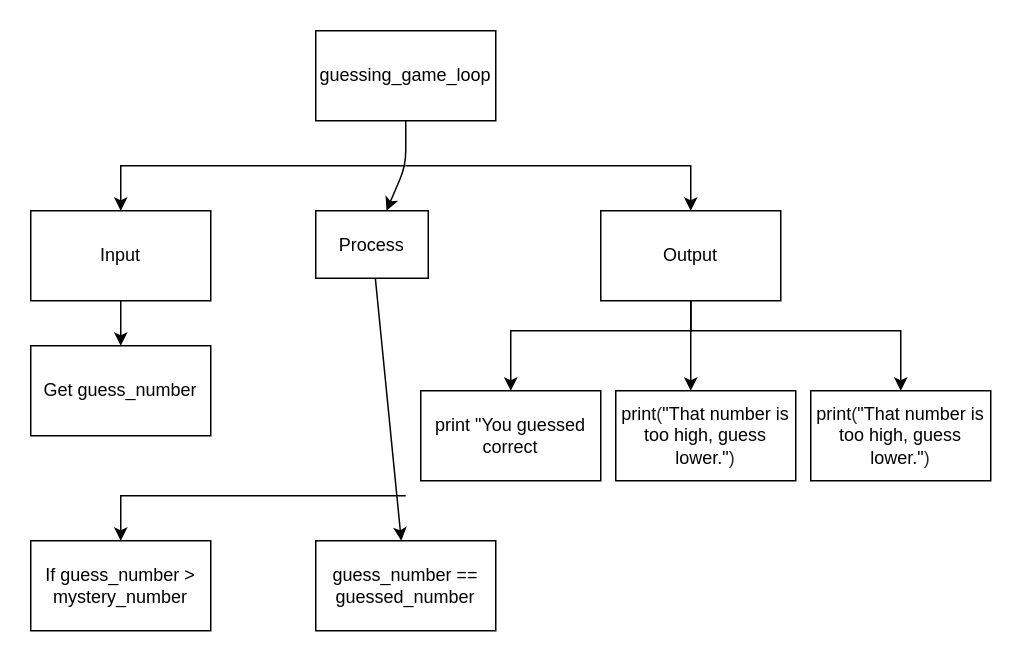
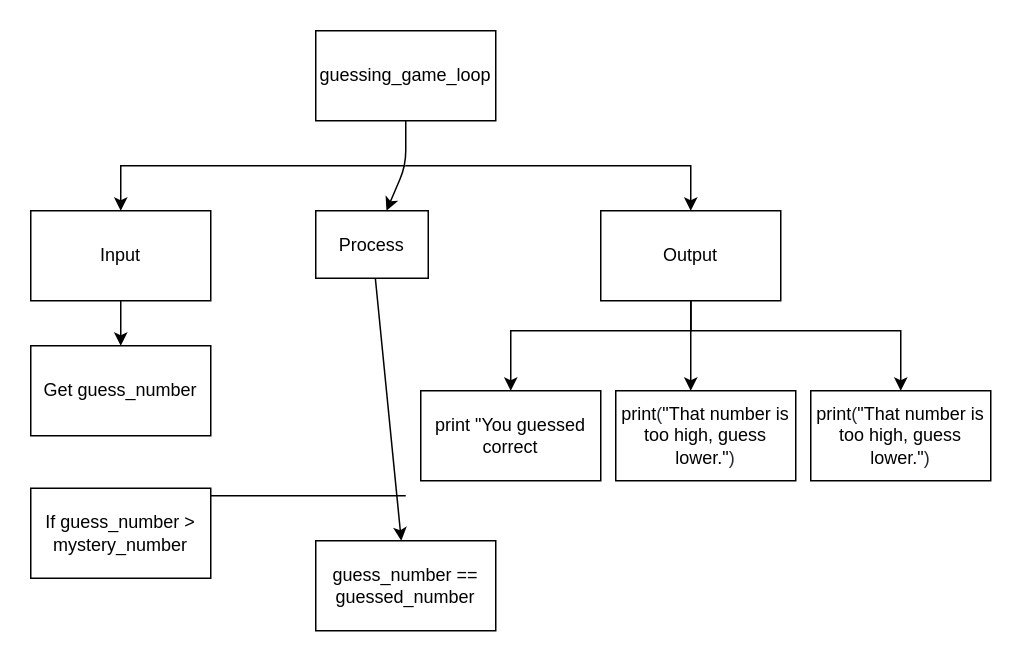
  <mxCell id="0" />
  <mxCell id="1" parent="0" />
  <mxCell id="2" style="edgeStyle=none;html=1;exitX=0.5;exitY=1;exitDx=0;exitDy=0;" parent="1" source="5" target="10" edge="1"><mxGeometry relative="1" as="geometry"><Array as="points"><mxPoint x="270" y="110" /></Array></mxGeometry></mxCell>
  <mxCell id="3" style="edgeStyle=none;html=1;entryX=0.5;entryY=0;entryDx=0;entryDy=0;rounded=0;" parent="1" target="14" edge="1"><mxGeometry relative="1" as="geometry"><mxPoint x="270" y="110" as="sourcePoint" /><Array as="points"><mxPoint x="460" y="110" /></Array></mxGeometry></mxCell>
  <mxCell id="4" style="edgeStyle=none;rounded=0;html=1;entryX=0.5;entryY=0;entryDx=0;entryDy=0;" parent="1" target="7" edge="1"><mxGeometry relative="1" as="geometry"><mxPoint x="270" y="110" as="sourcePoint" /><Array as="points"><mxPoint x="80" y="110" /></Array></mxGeometry></mxCell>
  <mxCell id="5" value="guessing_game_loop" style="rounded=0;whiteSpace=wrap;html=1;" parent="1" vertex="1"><mxGeometry x="210" y="20" width="120" height="60" as="geometry" /></mxCell>
  <mxCell id="6" style="edgeStyle=none;rounded=0;html=1;" parent="1" source="7" target="15" edge="1"><mxGeometry relative="1" as="geometry" /></mxCell>
  <mxCell id="7" value="Input" style="rounded=0;whiteSpace=wrap;html=1;" parent="1" vertex="1"><mxGeometry x="20" y="140" width="120" height="60" as="geometry" /></mxCell>
  <mxCell id="8" style="edgeStyle=none;rounded=0;html=1;" parent="1" source="10" target="17" edge="1"><mxGeometry relative="1" as="geometry" /></mxCell>
  <mxCell id="9" style="edgeStyle=none;rounded=0;html=1;entryX=0.5;entryY=0;entryDx=0;entryDy=0;" parent="1" target="18" edge="1"><mxGeometry relative="1" as="geometry"><mxPoint x="270" y="330" as="sourcePoint" /><Array as="points"><mxPoint x="80" y="330" /></Array></mxGeometry></mxCell>
  <mxCell id="10" value="Process" style="rounded=0;whiteSpace=wrap;html=1;" parent="1" vertex="1"><mxGeometry x="210" y="140" width="75" height="45" as="geometry" /></mxCell>
  <mxCell id="11" style="edgeStyle=none;rounded=0;html=1;" parent="1" source="14" edge="1"><mxGeometry relative="1" as="geometry"><mxPoint x="460" y="260" as="targetPoint" /></mxGeometry></mxCell>
  <mxCell id="12" style="edgeStyle=none;html=1;entryX=0.5;entryY=0;entryDx=0;entryDy=0;rounded=0;" edge="1" parent="1" source="14" target="19"><mxGeometry relative="1" as="geometry"><Array as="points"><mxPoint x="460" y="220" /><mxPoint x="340" y="220" /></Array></mxGeometry></mxCell>
  <mxCell id="13" style="edgeStyle=none;rounded=0;html=1;entryX=0.5;entryY=0;entryDx=0;entryDy=0;exitX=0.5;exitY=1;exitDx=0;exitDy=0;" edge="1" parent="1" source="14" target="20"><mxGeometry relative="1" as="geometry"><Array as="points"><mxPoint x="460" y="220" /><mxPoint x="600" y="220" /></Array></mxGeometry></mxCell>
  <mxCell id="14" value="Output" style="rounded=0;whiteSpace=wrap;html=1;" parent="1" vertex="1"><mxGeometry x="400" y="140" width="120" height="60" as="geometry" /></mxCell>
  <mxCell id="15" value="Get guess_number" style="rounded=0;whiteSpace=wrap;html=1;" parent="1" vertex="1"><mxGeometry x="20" y="230" width="120" height="60" as="geometry" /></mxCell>
  <mxCell id="16" value="&lt;span class=&quot;pl-en&quot; style=&quot;text-align: left ; box-sizing: border-box ; background-color: rgb(255 , 255 , 255)&quot;&gt;&lt;span class=&quot;pl-token&quot; style=&quot;box-sizing: border-box&quot;&gt;print&lt;/span&gt;&lt;/span&gt;&lt;span style=&quot;text-align: left ; color: rgb(36 , 41 , 47) ; background-color: rgb(255 , 255 , 255)&quot;&gt;(&lt;/span&gt;&lt;span class=&quot;pl-s&quot; style=&quot;text-align: left ; box-sizing: border-box ; background-color: rgb(255 , 255 , 255)&quot;&gt;&quot;That number is too high, guess lower.&quot;&lt;/span&gt;&lt;span style=&quot;text-align: left ; color: rgb(36 , 41 , 47) ; background-color: rgb(255 , 255 , 255)&quot;&gt;)&lt;/span&gt;" style="rounded=0;whiteSpace=wrap;html=1;" parent="1" vertex="1"><mxGeometry x="410" y="260" width="120" height="60" as="geometry" /></mxCell>
  <mxCell id="17" value="&lt;span&gt;guess_number == guessed_number&lt;/span&gt;" style="rounded=0;whiteSpace=wrap;html=1;" parent="1" vertex="1"><mxGeometry x="210" y="360" width="120" height="60" as="geometry" /></mxCell>
- <mxCell id="18" value="&lt;span&gt;If guess_number &amp;gt; mystery_number&lt;/span&gt;" style="rounded=0;whiteSpace=wrap;html=1;" parent="1" vertex="1"><mxGeometry x="20" y="360" width="120" height="60" as="geometry" /></mxCell>
+ <mxCell id="18" value="&lt;span&gt;If guess_number &amp;gt; mystery_number&lt;/span&gt;" style="rounded=0;whiteSpace=wrap;html=1;" parent="1" vertex="1"><mxGeometry x="20" y="325" width="120" height="60" as="geometry" /></mxCell>
  <mxCell id="19" value="&lt;span&gt;print &quot;You guessed correct&lt;/span&gt;" style="rounded=0;whiteSpace=wrap;html=1;" vertex="1" parent="1"><mxGeometry x="280" y="260" width="120" height="60" as="geometry" /></mxCell>
  <mxCell id="20" value="&lt;span class=&quot;pl-en&quot; style=&quot;text-align: left ; box-sizing: border-box ; background-color: rgb(255 , 255 , 255)&quot;&gt;&lt;span class=&quot;pl-token&quot; style=&quot;box-sizing: border-box&quot;&gt;print&lt;/span&gt;&lt;/span&gt;&lt;span style=&quot;text-align: left ; color: rgb(36 , 41 , 47) ; background-color: rgb(255 , 255 , 255)&quot;&gt;(&lt;/span&gt;&lt;span class=&quot;pl-s&quot; style=&quot;text-align: left ; box-sizing: border-box ; background-color: rgb(255 , 255 , 255)&quot;&gt;&quot;That number is too high, guess lower.&quot;&lt;/span&gt;&lt;span style=&quot;text-align: left ; color: rgb(36 , 41 , 47) ; background-color: rgb(255 , 255 , 255)&quot;&gt;)&lt;/span&gt;" style="rounded=0;whiteSpace=wrap;html=1;" vertex="1" parent="1"><mxGeometry x="540" y="260" width="120" height="60" as="geometry" /></mxCell>
